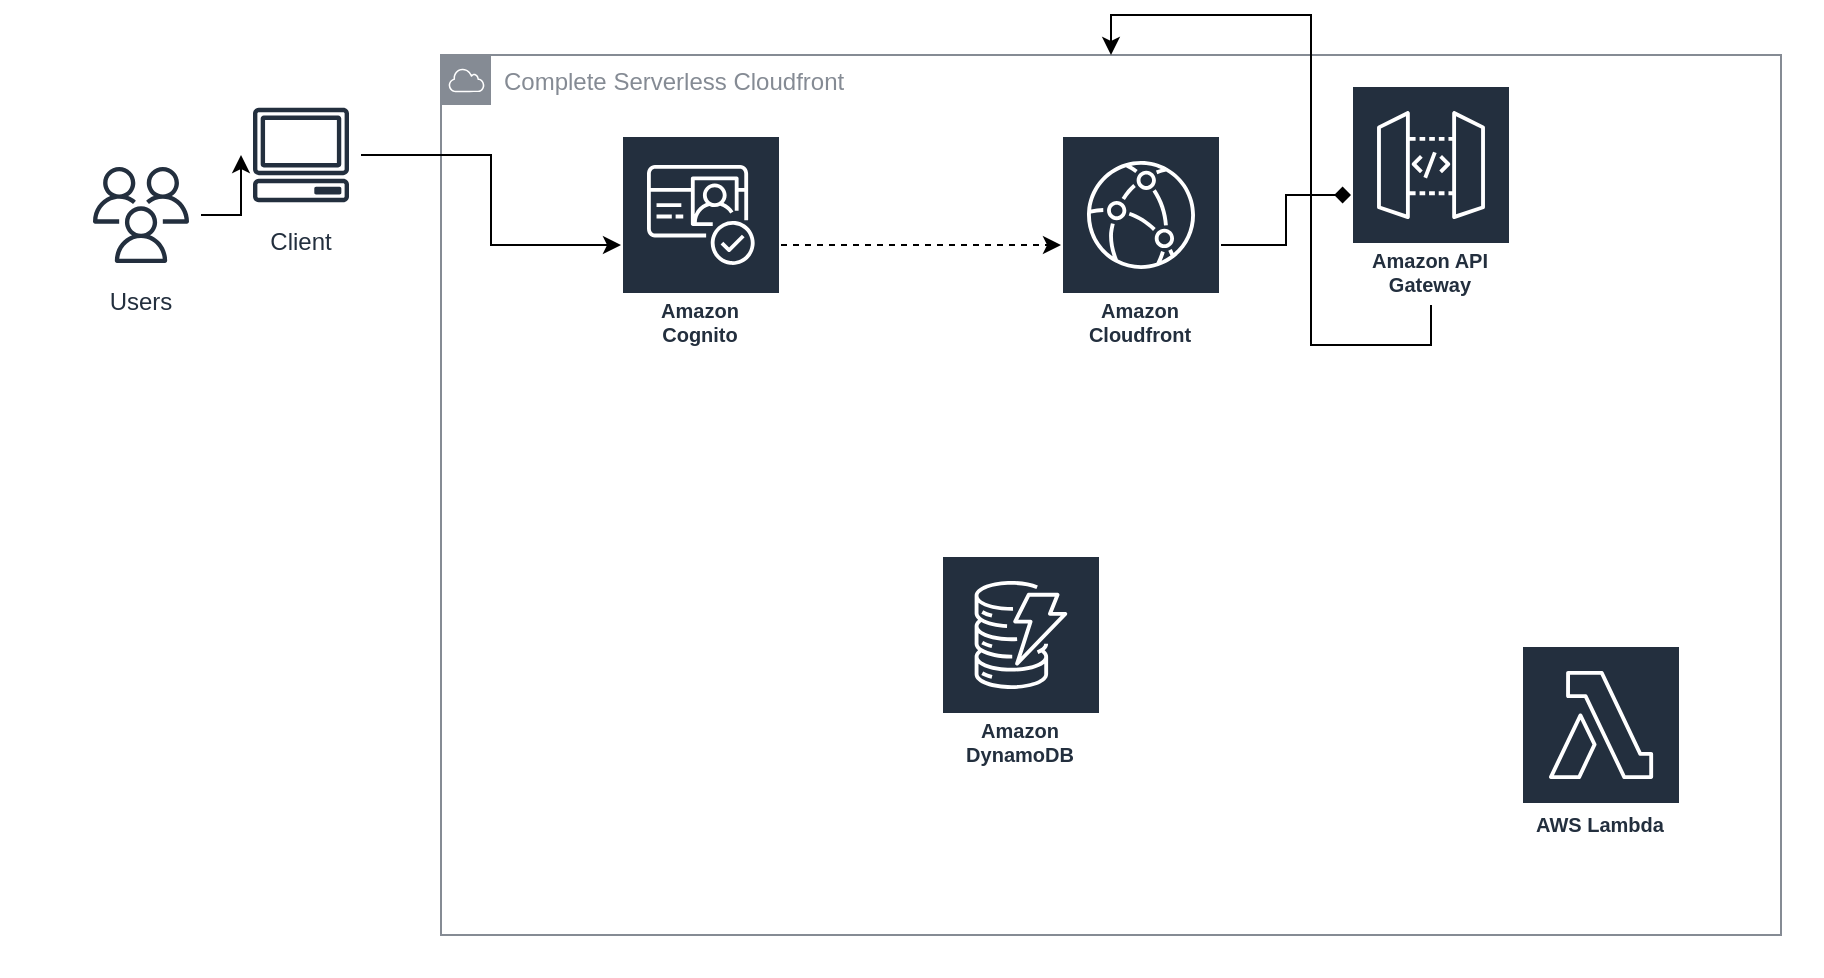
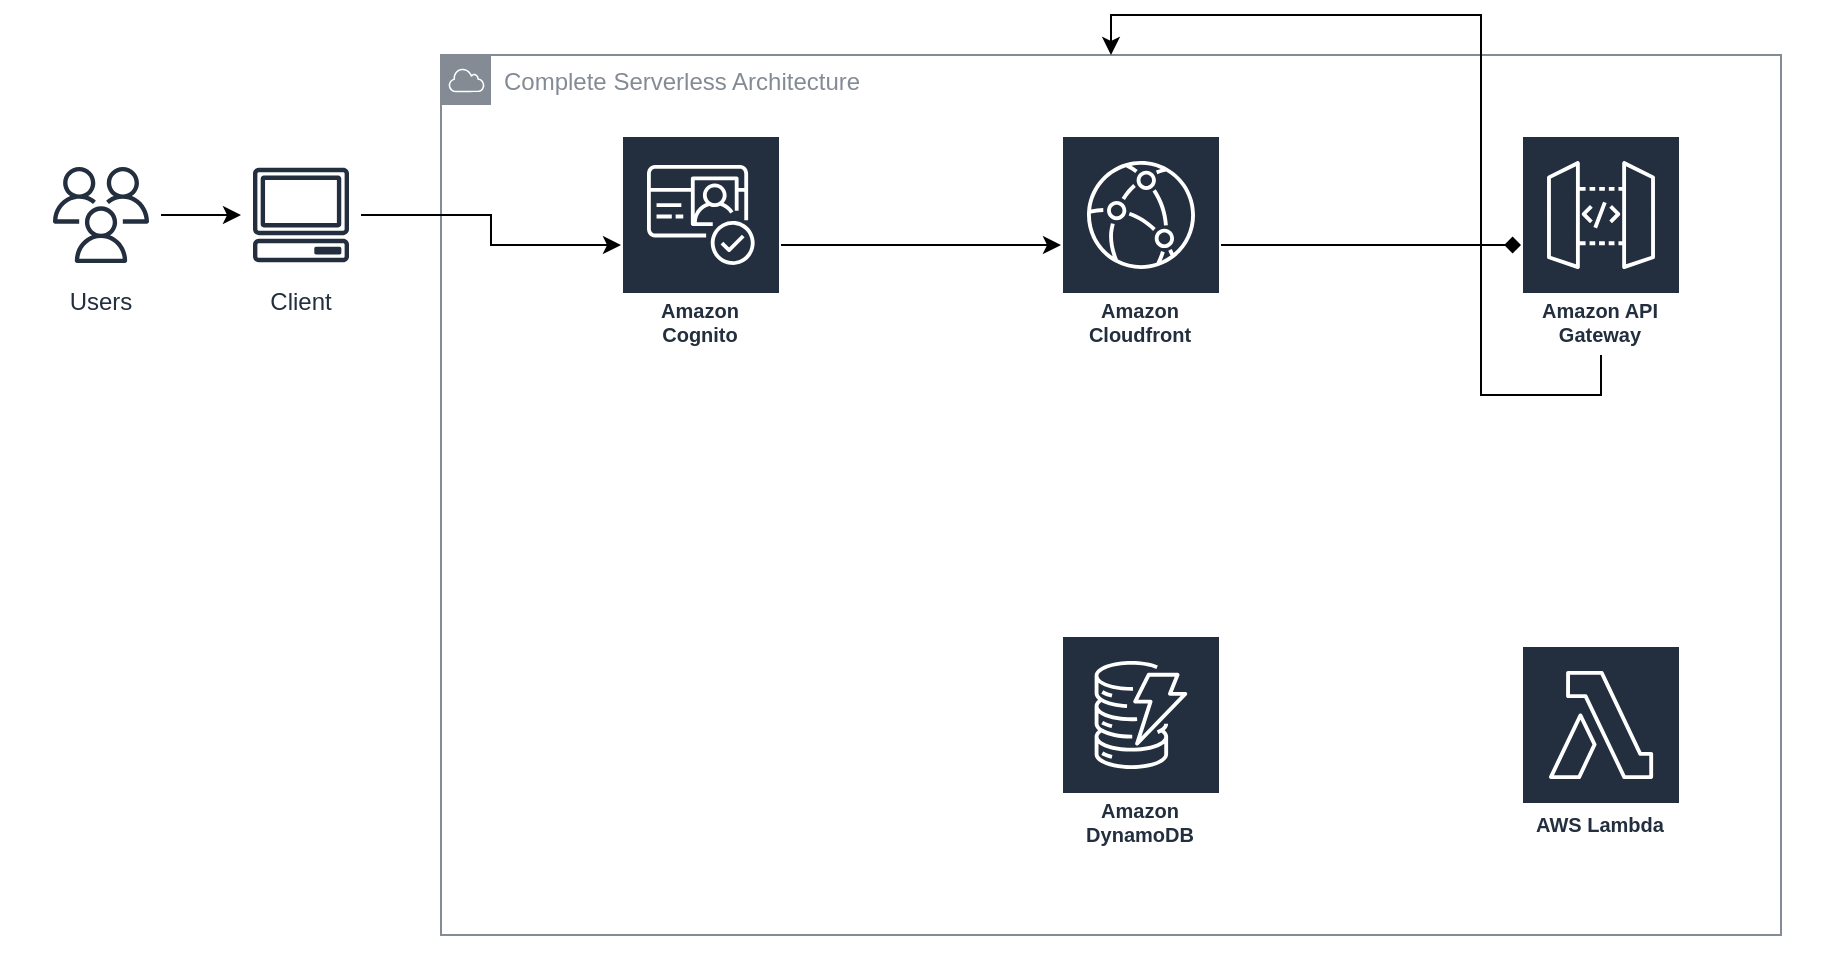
  <mxCell id="0" />
  <mxCell id="1" parent="0" />
- <mxCell id="2" value="Complete Serverless Cloudfront" style="sketch=0;outlineConnect=0;gradientColor=none;html=1;whiteSpace=wrap;fontSize=12;fontStyle=0;shape=mxgraph.aws4.group;grIcon=mxgraph.aws4.group_aws_cloud;strokeColor=#858B94;fillColor=none;verticalAlign=top;align=left;spacingLeft=30;fontColor=#858B94;dashed=0;" vertex="1" parent="1"><mxGeometry x="220" y="20" width="670" height="440" as="geometry" /></mxCell>
+ <mxCell id="2" value="Complete Serverless Architecture" style="sketch=0;outlineConnect=0;gradientColor=none;html=1;whiteSpace=wrap;fontSize=12;fontStyle=0;shape=mxgraph.aws4.group;grIcon=mxgraph.aws4.group_aws_cloud;strokeColor=#858B94;fillColor=none;verticalAlign=top;align=left;spacingLeft=30;fontColor=#858B94;dashed=0;" vertex="1" parent="1"><mxGeometry x="220" y="20" width="670" height="440" as="geometry" /></mxCell>
  <mxCell id="3" style="edgeStyle=orthogonalEdgeStyle;rounded=0;orthogonalLoop=1;jettySize=auto;html=1;" edge="1" parent="1" source="4" target="14"><mxGeometry relative="1" as="geometry" /></mxCell>
- <mxCell id="4" value="Client" style="sketch=0;outlineConnect=0;fontColor=#232F3E;gradientColor=none;strokeColor=#232F3E;fillColor=#ffffff;dashed=0;verticalLabelPosition=bottom;verticalAlign=top;align=center;html=1;fontSize=12;fontStyle=0;aspect=fixed;shape=mxgraph.aws4.resourceIcon;resIcon=mxgraph.aws4.client;" vertex="1" parent="1"><mxGeometry x="120" y="40" width="60" height="60" as="geometry" /></mxCell>
+ <mxCell id="4" value="Client" style="sketch=0;outlineConnect=0;fontColor=#232F3E;gradientColor=none;strokeColor=#232F3E;fillColor=#ffffff;dashed=0;verticalLabelPosition=bottom;verticalAlign=top;align=center;html=1;fontSize=12;fontStyle=0;aspect=fixed;shape=mxgraph.aws4.resourceIcon;resIcon=mxgraph.aws4.client;" vertex="1" parent="1"><mxGeometry x="120" y="70" width="60" height="60" as="geometry" /></mxCell>
  <mxCell id="5" style="edgeStyle=orthogonalEdgeStyle;rounded=0;orthogonalLoop=1;jettySize=auto;html=1;" edge="1" parent="1" source="6" target="4"><mxGeometry relative="1" as="geometry" /></mxCell>
- <mxCell id="6" value="Users" style="sketch=0;outlineConnect=0;fontColor=#232F3E;gradientColor=none;strokeColor=#232F3E;fillColor=#ffffff;dashed=0;verticalLabelPosition=bottom;verticalAlign=top;align=center;html=1;fontSize=12;fontStyle=0;aspect=fixed;shape=mxgraph.aws4.resourceIcon;resIcon=mxgraph.aws4.users;" vertex="1" parent="1"><mxGeometry x="40" y="70" width="60" height="60" as="geometry" /></mxCell>
+ <mxCell id="6" value="Users" style="sketch=0;outlineConnect=0;fontColor=#232F3E;gradientColor=none;strokeColor=#232F3E;fillColor=#ffffff;dashed=0;verticalLabelPosition=bottom;verticalAlign=top;align=center;html=1;fontSize=12;fontStyle=0;aspect=fixed;shape=mxgraph.aws4.resourceIcon;resIcon=mxgraph.aws4.users;" vertex="1" parent="1"><mxGeometry x="20" y="70" width="60" height="60" as="geometry" /></mxCell>
  <mxCell id="7" style="edgeStyle=orthogonalEdgeStyle;rounded=0;orthogonalLoop=1;jettySize=auto;html=1;endArrow=diamond;" edge="1" parent="1" source="8" target="10"><mxGeometry relative="1" as="geometry" /></mxCell>
  <mxCell id="8" value="Amazon Cloudfront" style="sketch=0;outlineConnect=0;fontColor=#232F3E;gradientColor=none;strokeColor=#ffffff;fillColor=#232F3E;dashed=0;verticalLabelPosition=middle;verticalAlign=bottom;align=center;html=1;whiteSpace=wrap;fontSize=10;fontStyle=1;spacing=3;shape=mxgraph.aws4.productIcon;prIcon=mxgraph.aws4.cloudfront;" vertex="1" parent="1"><mxGeometry x="530" y="60" width="80" height="110" as="geometry" /></mxCell>
  <mxCell id="9" style="edgeStyle=orthogonalEdgeStyle;rounded=0;orthogonalLoop=1;jettySize=auto;html=1;" edge="1" parent="1" source="10" target="2"><mxGeometry relative="1" as="geometry" /></mxCell>
- <mxCell id="10" value="Amazon API Gateway" style="sketch=0;outlineConnect=0;fontColor=#232F3E;gradientColor=none;strokeColor=#ffffff;fillColor=#232F3E;dashed=0;verticalLabelPosition=middle;verticalAlign=bottom;align=center;html=1;whiteSpace=wrap;fontSize=10;fontStyle=1;spacing=3;shape=mxgraph.aws4.productIcon;prIcon=mxgraph.aws4.api_gateway;" vertex="1" parent="1"><mxGeometry x="675" y="35" width="80" height="110" as="geometry" /></mxCell>
+ <mxCell id="10" value="Amazon API Gateway" style="sketch=0;outlineConnect=0;fontColor=#232F3E;gradientColor=none;strokeColor=#ffffff;fillColor=#232F3E;dashed=0;verticalLabelPosition=middle;verticalAlign=bottom;align=center;html=1;whiteSpace=wrap;fontSize=10;fontStyle=1;spacing=3;shape=mxgraph.aws4.productIcon;prIcon=mxgraph.aws4.api_gateway;" vertex="1" parent="1"><mxGeometry x="760" y="60" width="80" height="110" as="geometry" /></mxCell>
  <mxCell id="11" value="AWS Lambda" style="sketch=0;outlineConnect=0;fontColor=#232F3E;gradientColor=none;strokeColor=#ffffff;fillColor=#232F3E;dashed=0;verticalLabelPosition=middle;verticalAlign=bottom;align=center;html=1;whiteSpace=wrap;fontSize=10;fontStyle=1;spacing=3;shape=mxgraph.aws4.productIcon;prIcon=mxgraph.aws4.lambda;" vertex="1" parent="1"><mxGeometry x="760" y="315" width="80" height="100" as="geometry" /></mxCell>
- <mxCell id="12" value="Amazon DynamoDB" style="sketch=0;outlineConnect=0;fontColor=#232F3E;gradientColor=none;strokeColor=#ffffff;fillColor=#232F3E;dashed=0;verticalLabelPosition=middle;verticalAlign=bottom;align=center;html=1;whiteSpace=wrap;fontSize=10;fontStyle=1;spacing=3;shape=mxgraph.aws4.productIcon;prIcon=mxgraph.aws4.dynamodb;" vertex="1" parent="1"><mxGeometry x="470" y="270" width="80" height="110" as="geometry" /></mxCell>
- <mxCell id="13" style="edgeStyle=orthogonalEdgeStyle;rounded=0;orthogonalLoop=1;jettySize=auto;html=1;dashed=1;" edge="1" parent="1" source="14" target="8"><mxGeometry relative="1" as="geometry" /></mxCell>
+ <mxCell id="12" value="Amazon DynamoDB" style="sketch=0;outlineConnect=0;fontColor=#232F3E;gradientColor=none;strokeColor=#ffffff;fillColor=#232F3E;dashed=0;verticalLabelPosition=middle;verticalAlign=bottom;align=center;html=1;whiteSpace=wrap;fontSize=10;fontStyle=1;spacing=3;shape=mxgraph.aws4.productIcon;prIcon=mxgraph.aws4.dynamodb;" vertex="1" parent="1"><mxGeometry x="530" y="310" width="80" height="110" as="geometry" /></mxCell>
+ <mxCell id="13" style="edgeStyle=orthogonalEdgeStyle;rounded=0;orthogonalLoop=1;jettySize=auto;html=1;" edge="1" parent="1" source="14" target="8"><mxGeometry relative="1" as="geometry" /></mxCell>
  <mxCell id="14" value="Amazon Cognito" style="sketch=0;outlineConnect=0;fontColor=#232F3E;gradientColor=none;strokeColor=#ffffff;fillColor=#232F3E;dashed=0;verticalLabelPosition=middle;verticalAlign=bottom;align=center;html=1;whiteSpace=wrap;fontSize=10;fontStyle=1;spacing=3;shape=mxgraph.aws4.productIcon;prIcon=mxgraph.aws4.cognito;" vertex="1" parent="1"><mxGeometry x="310" y="60" width="80" height="110" as="geometry" /></mxCell>
